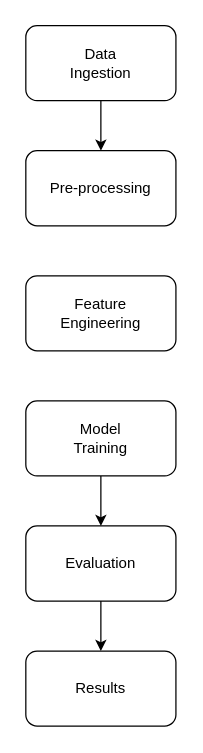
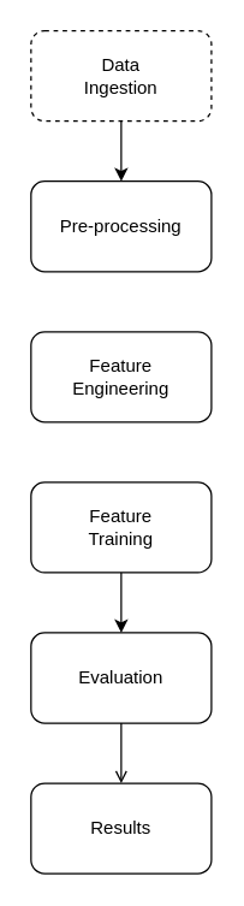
  <mxCell id="0" />
  <mxCell id="1" parent="0" />
  <mxCell id="2" style="edgeStyle=orthogonalEdgeStyle;rounded=0;orthogonalLoop=1;jettySize=auto;html=1;exitX=0.5;exitY=1;exitDx=0;exitDy=0;entryX=0.5;entryY=0;entryDx=0;entryDy=0;" edge="1" parent="1" source="3" target="4"><mxGeometry relative="1" as="geometry" /></mxCell>
- <mxCell id="3" value="Data&lt;div&gt;Ingestion&lt;/div&gt;" style="rounded=1;whiteSpace=wrap;html=1;" vertex="1" parent="1"><mxGeometry x="20" y="20" width="120" height="60" as="geometry" /></mxCell>
+ <mxCell id="3" value="Data&lt;div&gt;Ingestion&lt;/div&gt;" style="rounded=1;whiteSpace=wrap;html=1;dashed=1;" vertex="1" parent="1"><mxGeometry x="20" y="20" width="120" height="60" as="geometry" /></mxCell>
  <mxCell id="4" value="Pre-processing" style="rounded=1;whiteSpace=wrap;html=1;" vertex="1" parent="1"><mxGeometry x="20" y="120" width="120" height="60" as="geometry" /></mxCell>
  <mxCell id="5" value="Feature&lt;div&gt;Engineering&lt;/div&gt;" style="rounded=1;whiteSpace=wrap;html=1;" vertex="1" parent="1"><mxGeometry x="20" y="220" width="120" height="60" as="geometry" /></mxCell>
  <mxCell id="6" style="edgeStyle=orthogonalEdgeStyle;rounded=0;orthogonalLoop=1;jettySize=auto;html=1;exitX=0.5;exitY=1;exitDx=0;exitDy=0;" edge="1" parent="1" source="7" target="9"><mxGeometry relative="1" as="geometry" /></mxCell>
- <mxCell id="7" value="Model&lt;div&gt;Training&lt;/div&gt;" style="rounded=1;whiteSpace=wrap;html=1;" vertex="1" parent="1"><mxGeometry x="20" y="320" width="120" height="60" as="geometry" /></mxCell>
- <mxCell id="8" style="edgeStyle=orthogonalEdgeStyle;rounded=0;orthogonalLoop=1;jettySize=auto;html=1;exitX=0.5;exitY=1;exitDx=0;exitDy=0;" edge="1" parent="1" source="9" target="10"><mxGeometry relative="1" as="geometry" /></mxCell>
+ <mxCell id="7" value="Feature&lt;div&gt;Training&lt;/div&gt;" style="rounded=1;whiteSpace=wrap;html=1;" vertex="1" parent="1"><mxGeometry x="20" y="320" width="120" height="60" as="geometry" /></mxCell>
+ <mxCell id="8" style="edgeStyle=orthogonalEdgeStyle;rounded=0;orthogonalLoop=1;jettySize=auto;html=1;exitX=0.5;exitY=1;exitDx=0;exitDy=0;endArrow=open;" edge="1" parent="1" source="9" target="10"><mxGeometry relative="1" as="geometry" /></mxCell>
  <mxCell id="9" value="Evaluation" style="rounded=1;whiteSpace=wrap;html=1;" vertex="1" parent="1"><mxGeometry x="20" y="420" width="120" height="60" as="geometry" /></mxCell>
  <mxCell id="10" value="Results" style="rounded=1;whiteSpace=wrap;html=1;" vertex="1" parent="1"><mxGeometry x="20" y="520" width="120" height="60" as="geometry" /></mxCell>
